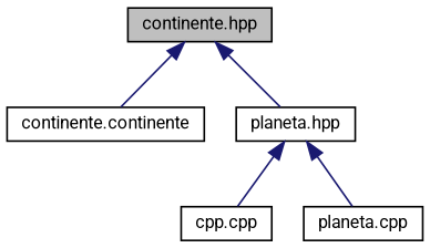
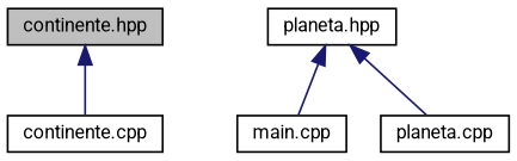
  digraph {
    fontname=Roboto
    node [color=black fillcolor=white fontname=Roboto fontsize=10 shape=record style=filled]
    edge [color=midnightblue dir=back fontname=Roboto fontsize=10 labelfontname=Helvetica labelfontsize=10 style=solid]
    n1 [fillcolor=grey75 fontcolor=black height=0.2 label="continente.hpp" width=0.4]
-   n2 [height=0.2 label="continente.continente" width=0.4]
+   n2 [height=0.2 label="continente.cpp" width=0.4]
    n3 [height=0.2 label="planeta.hpp" width=0.4]
-   n4 [height=0.2 label="cpp.cpp" width=0.4]
+   n4 [height=0.2 label="main.cpp" width=0.4]
    n5 [height=0.2 label="planeta.cpp" width=0.4]
    n1 -> n2
-   n1 -> n3
    n3 -> n4
    n3 -> n5
  }
